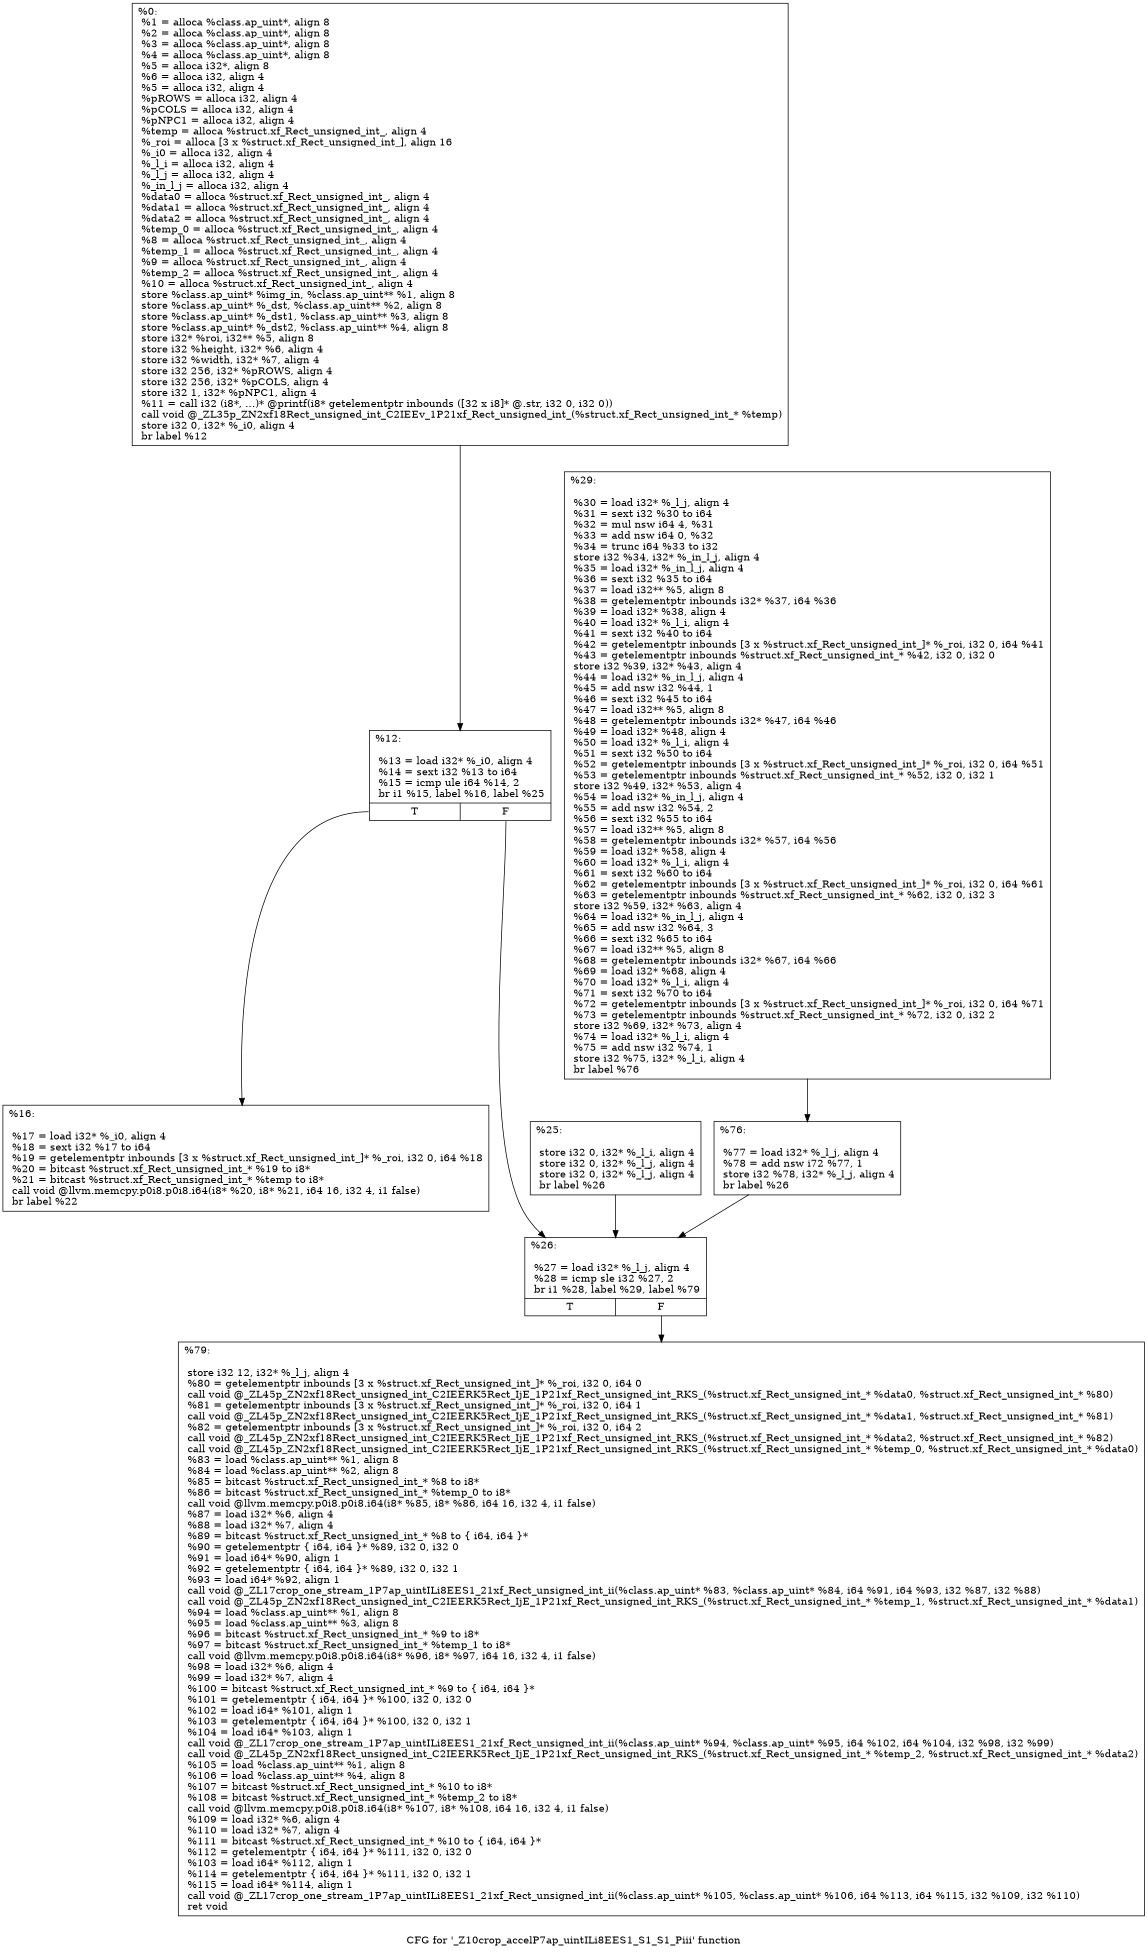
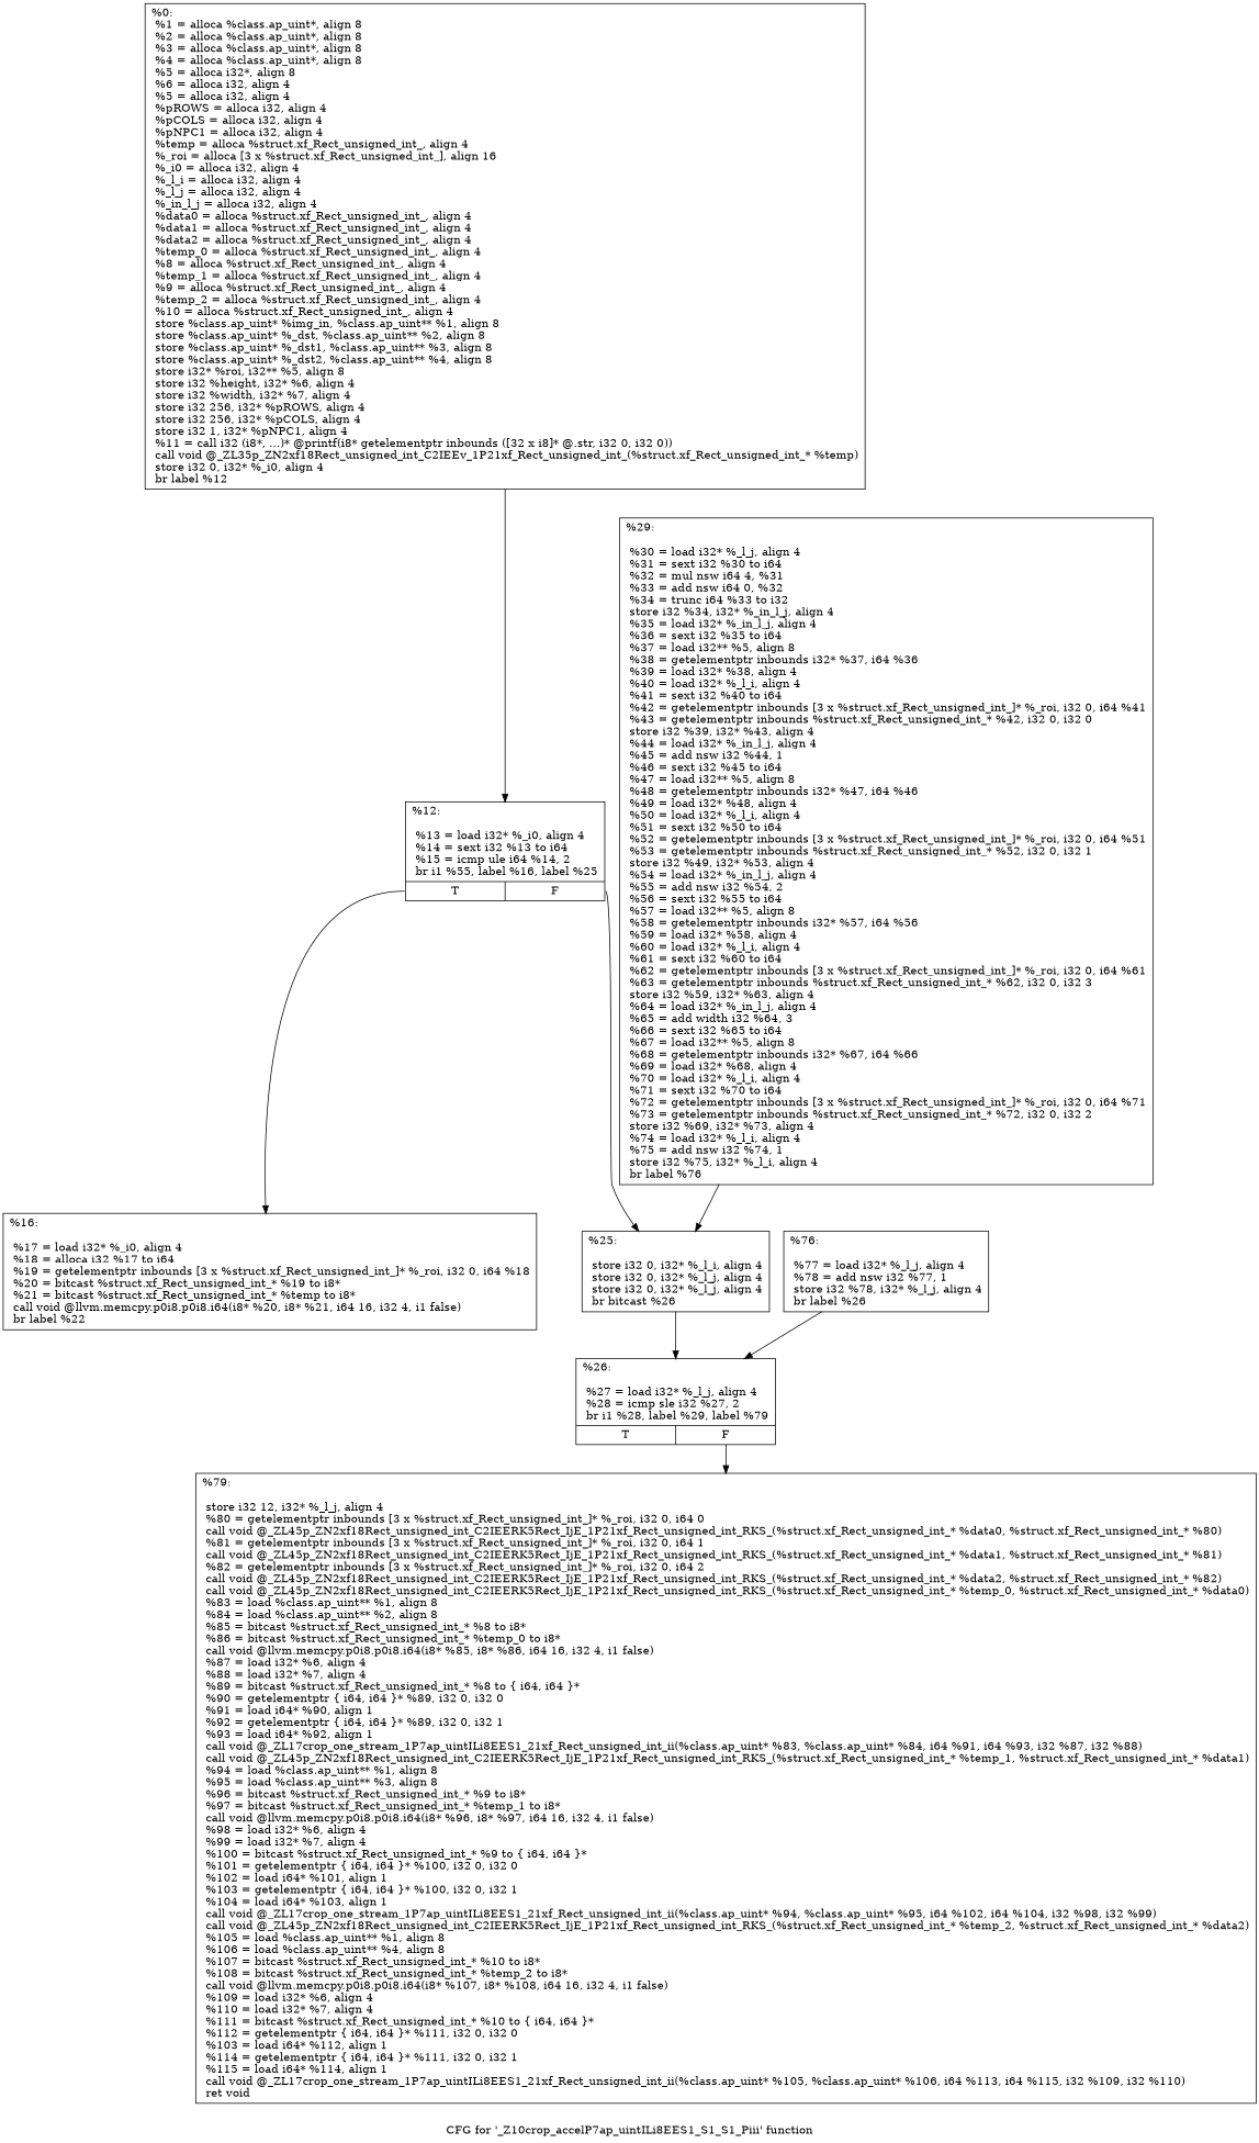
  digraph {
    label="CFG for '_Z10crop_accelP7ap_uintILi8EES1_S1_S1_Piii' function"
    node [shape=record]
    n1 [label="{%0:\l  %1 = alloca %class.ap_uint*, align 8\l  %2 = alloca %class.ap_uint*, align 8\l  %3 = alloca %class.ap_uint*, align 8\l  %4 = alloca %class.ap_uint*, align 8\l  %5 = alloca i32*, align 8\l  %6 = alloca i32, align 4\l  %5 = alloca i32, align 4\l  %pROWS = alloca i32, align 4\l  %pCOLS = alloca i32, align 4\l  %pNPC1 = alloca i32, align 4\l  %temp = alloca %struct.xf_Rect_unsigned_int_, align 4\l  %_roi = alloca [3 x %struct.xf_Rect_unsigned_int_], align 16\l  %_i0 = alloca i32, align 4\l  %_l_i = alloca i32, align 4\l  %_l_j = alloca i32, align 4\l  %_in_l_j = alloca i32, align 4\l  %data0 = alloca %struct.xf_Rect_unsigned_int_, align 4\l  %data1 = alloca %struct.xf_Rect_unsigned_int_, align 4\l  %data2 = alloca %struct.xf_Rect_unsigned_int_, align 4\l  %temp_0 = alloca %struct.xf_Rect_unsigned_int_, align 4\l  %8 = alloca %struct.xf_Rect_unsigned_int_, align 4\l  %temp_1 = alloca %struct.xf_Rect_unsigned_int_, align 4\l  %9 = alloca %struct.xf_Rect_unsigned_int_, align 4\l  %temp_2 = alloca %struct.xf_Rect_unsigned_int_, align 4\l  %10 = alloca %struct.xf_Rect_unsigned_int_, align 4\l  store %class.ap_uint* %img_in, %class.ap_uint** %1, align 8\l  store %class.ap_uint* %_dst, %class.ap_uint** %2, align 8\l  store %class.ap_uint* %_dst1, %class.ap_uint** %3, align 8\l  store %class.ap_uint* %_dst2, %class.ap_uint** %4, align 8\l  store i32* %roi, i32** %5, align 8\l  store i32 %height, i32* %6, align 4\l  store i32 %width, i32* %7, align 4\l  store i32 256, i32* %pROWS, align 4\l  store i32 256, i32* %pCOLS, align 4\l  store i32 1, i32* %pNPC1, align 4\l  %11 = call i32 (i8*, ...)* @printf(i8* getelementptr inbounds ([32 x i8]* @.str, i32 0, i32 0))\l  call void @_ZL35p_ZN2xf18Rect_unsigned_int_C2IEEv_1P21xf_Rect_unsigned_int_(%struct.xf_Rect_unsigned_int_* %temp)\l  store i32 0, i32* %_i0, align 4\l  br label %12\l}"]
-   n2 [label="{%12:\l\l  %13 = load i32* %_i0, align 4\l  %14 = sext i32 %13 to i64\l  %15 = icmp ule i64 %14, 2\l  br i1 %15, label %16, label %25\l|{<s0>T|<s1>F}}"]
-   n3 [label="{%16:\l\l  %17 = load i32* %_i0, align 4\l  %18 = sext i32 %17 to i64\l  %19 = getelementptr inbounds [3 x %struct.xf_Rect_unsigned_int_]* %_roi, i32 0, i64 %18\l  %20 = bitcast %struct.xf_Rect_unsigned_int_* %19 to i8*\l  %21 = bitcast %struct.xf_Rect_unsigned_int_* %temp to i8*\l  call void @llvm.memcpy.p0i8.p0i8.i64(i8* %20, i8* %21, i64 16, i32 4, i1 false)\l  br label %22\l}"]
-   n4 [label="{%25:\l\l  store i32 0, i32* %_l_i, align 4\l  store i32 0, i32* %_l_j, align 4\l  store i32 0, i32* %_l_j, align 4\l  br label %26\l}"]
+   n2 [label="{%12:\l\l  %13 = load i32* %_i0, align 4\l  %14 = sext i32 %13 to i64\l  %15 = icmp ule i64 %14, 2\l  br i1 %55, label %16, label %25\l|{<s0>T|<s1>F}}"]
+   n3 [label="{%16:\l\l  %17 = load i32* %_i0, align 4\l  %18 = alloca i32 %17 to i64\l  %19 = getelementptr inbounds [3 x %struct.xf_Rect_unsigned_int_]* %_roi, i32 0, i64 %18\l  %20 = bitcast %struct.xf_Rect_unsigned_int_* %19 to i8*\l  %21 = bitcast %struct.xf_Rect_unsigned_int_* %temp to i8*\l  call void @llvm.memcpy.p0i8.p0i8.i64(i8* %20, i8* %21, i64 16, i32 4, i1 false)\l  br label %22\l}"]
+   n4 [label="{%25:\l\l  store i32 0, i32* %_l_i, align 4\l  store i32 0, i32* %_l_j, align 4\l  store i32 0, i32* %_l_j, align 4\l  br bitcast %26\l}"]
    n5 [label="{%26:\l\l  %27 = load i32* %_l_j, align 4\l  %28 = icmp sle i32 %27, 2\l  br i1 %28, label %29, label %79\l|{<s0>T|<s1>F}}"]
    n6 [label="{%79:\l\l  store i32 12, i32* %_l_j, align 4\l  %80 = getelementptr inbounds [3 x %struct.xf_Rect_unsigned_int_]* %_roi, i32 0, i64 0\l  call void @_ZL45p_ZN2xf18Rect_unsigned_int_C2IEERK5Rect_IjE_1P21xf_Rect_unsigned_int_RKS_(%struct.xf_Rect_unsigned_int_* %data0, %struct.xf_Rect_unsigned_int_* %80)\l  %81 = getelementptr inbounds [3 x %struct.xf_Rect_unsigned_int_]* %_roi, i32 0, i64 1\l  call void @_ZL45p_ZN2xf18Rect_unsigned_int_C2IEERK5Rect_IjE_1P21xf_Rect_unsigned_int_RKS_(%struct.xf_Rect_unsigned_int_* %data1, %struct.xf_Rect_unsigned_int_* %81)\l  %82 = getelementptr inbounds [3 x %struct.xf_Rect_unsigned_int_]* %_roi, i32 0, i64 2\l  call void @_ZL45p_ZN2xf18Rect_unsigned_int_C2IEERK5Rect_IjE_1P21xf_Rect_unsigned_int_RKS_(%struct.xf_Rect_unsigned_int_* %data2, %struct.xf_Rect_unsigned_int_* %82)\l  call void @_ZL45p_ZN2xf18Rect_unsigned_int_C2IEERK5Rect_IjE_1P21xf_Rect_unsigned_int_RKS_(%struct.xf_Rect_unsigned_int_* %temp_0, %struct.xf_Rect_unsigned_int_* %data0)\l  %83 = load %class.ap_uint** %1, align 8\l  %84 = load %class.ap_uint** %2, align 8\l  %85 = bitcast %struct.xf_Rect_unsigned_int_* %8 to i8*\l  %86 = bitcast %struct.xf_Rect_unsigned_int_* %temp_0 to i8*\l  call void @llvm.memcpy.p0i8.p0i8.i64(i8* %85, i8* %86, i64 16, i32 4, i1 false)\l  %87 = load i32* %6, align 4\l  %88 = load i32* %7, align 4\l  %89 = bitcast %struct.xf_Rect_unsigned_int_* %8 to \{ i64, i64 \}*\l  %90 = getelementptr \{ i64, i64 \}* %89, i32 0, i32 0\l  %91 = load i64* %90, align 1\l  %92 = getelementptr \{ i64, i64 \}* %89, i32 0, i32 1\l  %93 = load i64* %92, align 1\l  call void @_ZL17crop_one_stream_1P7ap_uintILi8EES1_21xf_Rect_unsigned_int_ii(%class.ap_uint* %83, %class.ap_uint* %84, i64 %91, i64 %93, i32 %87, i32 %88)\l  call void @_ZL45p_ZN2xf18Rect_unsigned_int_C2IEERK5Rect_IjE_1P21xf_Rect_unsigned_int_RKS_(%struct.xf_Rect_unsigned_int_* %temp_1, %struct.xf_Rect_unsigned_int_* %data1)\l  %94 = load %class.ap_uint** %1, align 8\l  %95 = load %class.ap_uint** %3, align 8\l  %96 = bitcast %struct.xf_Rect_unsigned_int_* %9 to i8*\l  %97 = bitcast %struct.xf_Rect_unsigned_int_* %temp_1 to i8*\l  call void @llvm.memcpy.p0i8.p0i8.i64(i8* %96, i8* %97, i64 16, i32 4, i1 false)\l  %98 = load i32* %6, align 4\l  %99 = load i32* %7, align 4\l  %100 = bitcast %struct.xf_Rect_unsigned_int_* %9 to \{ i64, i64 \}*\l  %101 = getelementptr \{ i64, i64 \}* %100, i32 0, i32 0\l  %102 = load i64* %101, align 1\l  %103 = getelementptr \{ i64, i64 \}* %100, i32 0, i32 1\l  %104 = load i64* %103, align 1\l  call void @_ZL17crop_one_stream_1P7ap_uintILi8EES1_21xf_Rect_unsigned_int_ii(%class.ap_uint* %94, %class.ap_uint* %95, i64 %102, i64 %104, i32 %98, i32 %99)\l  call void @_ZL45p_ZN2xf18Rect_unsigned_int_C2IEERK5Rect_IjE_1P21xf_Rect_unsigned_int_RKS_(%struct.xf_Rect_unsigned_int_* %temp_2, %struct.xf_Rect_unsigned_int_* %data2)\l  %105 = load %class.ap_uint** %1, align 8\l  %106 = load %class.ap_uint** %4, align 8\l  %107 = bitcast %struct.xf_Rect_unsigned_int_* %10 to i8*\l  %108 = bitcast %struct.xf_Rect_unsigned_int_* %temp_2 to i8*\l  call void @llvm.memcpy.p0i8.p0i8.i64(i8* %107, i8* %108, i64 16, i32 4, i1 false)\l  %109 = load i32* %6, align 4\l  %110 = load i32* %7, align 4\l  %111 = bitcast %struct.xf_Rect_unsigned_int_* %10 to \{ i64, i64 \}*\l  %112 = getelementptr \{ i64, i64 \}* %111, i32 0, i32 0\l  %103 = load i64* %112, align 1\l  %114 = getelementptr \{ i64, i64 \}* %111, i32 0, i32 1\l  %115 = load i64* %114, align 1\l  call void @_ZL17crop_one_stream_1P7ap_uintILi8EES1_21xf_Rect_unsigned_int_ii(%class.ap_uint* %105, %class.ap_uint* %106, i64 %113, i64 %115, i32 %109, i32 %110)\l  ret void\l}"]
-   n7 [label="{%29:\l\l  %30 = load i32* %_l_j, align 4\l  %31 = sext i32 %30 to i64\l  %32 = mul nsw i64 4, %31\l  %33 = add nsw i64 0, %32\l  %34 = trunc i64 %33 to i32\l  store i32 %34, i32* %_in_l_j, align 4\l  %35 = load i32* %_in_l_j, align 4\l  %36 = sext i32 %35 to i64\l  %37 = load i32** %5, align 8\l  %38 = getelementptr inbounds i32* %37, i64 %36\l  %39 = load i32* %38, align 4\l  %40 = load i32* %_l_i, align 4\l  %41 = sext i32 %40 to i64\l  %42 = getelementptr inbounds [3 x %struct.xf_Rect_unsigned_int_]* %_roi, i32 0, i64 %41\l  %43 = getelementptr inbounds %struct.xf_Rect_unsigned_int_* %42, i32 0, i32 0\l  store i32 %39, i32* %43, align 4\l  %44 = load i32* %_in_l_j, align 4\l  %45 = add nsw i32 %44, 1\l  %46 = sext i32 %45 to i64\l  %47 = load i32** %5, align 8\l  %48 = getelementptr inbounds i32* %47, i64 %46\l  %49 = load i32* %48, align 4\l  %50 = load i32* %_l_i, align 4\l  %51 = sext i32 %50 to i64\l  %52 = getelementptr inbounds [3 x %struct.xf_Rect_unsigned_int_]* %_roi, i32 0, i64 %51\l  %53 = getelementptr inbounds %struct.xf_Rect_unsigned_int_* %52, i32 0, i32 1\l  store i32 %49, i32* %53, align 4\l  %54 = load i32* %_in_l_j, align 4\l  %55 = add nsw i32 %54, 2\l  %56 = sext i32 %55 to i64\l  %57 = load i32** %5, align 8\l  %58 = getelementptr inbounds i32* %57, i64 %56\l  %59 = load i32* %58, align 4\l  %60 = load i32* %_l_i, align 4\l  %61 = sext i32 %60 to i64\l  %62 = getelementptr inbounds [3 x %struct.xf_Rect_unsigned_int_]* %_roi, i32 0, i64 %61\l  %63 = getelementptr inbounds %struct.xf_Rect_unsigned_int_* %62, i32 0, i32 3\l  store i32 %59, i32* %63, align 4\l  %64 = load i32* %_in_l_j, align 4\l  %65 = add nsw i32 %64, 3\l  %66 = sext i32 %65 to i64\l  %67 = load i32** %5, align 8\l  %68 = getelementptr inbounds i32* %67, i64 %66\l  %69 = load i32* %68, align 4\l  %70 = load i32* %_l_i, align 4\l  %71 = sext i32 %70 to i64\l  %72 = getelementptr inbounds [3 x %struct.xf_Rect_unsigned_int_]* %_roi, i32 0, i64 %71\l  %73 = getelementptr inbounds %struct.xf_Rect_unsigned_int_* %72, i32 0, i32 2\l  store i32 %69, i32* %73, align 4\l  %74 = load i32* %_l_i, align 4\l  %75 = add nsw i32 %74, 1\l  store i32 %75, i32* %_l_i, align 4\l  br label %76\l}"]
-   n8 [label="{%76:\l\l  %77 = load i32* %_l_j, align 4\l  %78 = add nsw i72 %77, 1\l  store i32 %78, i32* %_l_j, align 4\l  br label %26\l}"]
+   n7 [label="{%29:\l\l  %30 = load i32* %_l_j, align 4\l  %31 = sext i32 %30 to i64\l  %32 = mul nsw i64 4, %31\l  %33 = add nsw i64 0, %32\l  %34 = trunc i64 %33 to i32\l  store i32 %34, i32* %_in_l_j, align 4\l  %35 = load i32* %_in_l_j, align 4\l  %36 = sext i32 %35 to i64\l  %37 = load i32** %5, align 8\l  %38 = getelementptr inbounds i32* %37, i64 %36\l  %39 = load i32* %38, align 4\l  %40 = load i32* %_l_i, align 4\l  %41 = sext i32 %40 to i64\l  %42 = getelementptr inbounds [3 x %struct.xf_Rect_unsigned_int_]* %_roi, i32 0, i64 %41\l  %43 = getelementptr inbounds %struct.xf_Rect_unsigned_int_* %42, i32 0, i32 0\l  store i32 %39, i32* %43, align 4\l  %44 = load i32* %_in_l_j, align 4\l  %45 = add nsw i32 %44, 1\l  %46 = sext i32 %45 to i64\l  %47 = load i32** %5, align 8\l  %48 = getelementptr inbounds i32* %47, i64 %46\l  %49 = load i32* %48, align 4\l  %50 = load i32* %_l_i, align 4\l  %51 = sext i32 %50 to i64\l  %52 = getelementptr inbounds [3 x %struct.xf_Rect_unsigned_int_]* %_roi, i32 0, i64 %51\l  %53 = getelementptr inbounds %struct.xf_Rect_unsigned_int_* %52, i32 0, i32 1\l  store i32 %49, i32* %53, align 4\l  %54 = load i32* %_in_l_j, align 4\l  %55 = add nsw i32 %54, 2\l  %56 = sext i32 %55 to i64\l  %57 = load i32** %5, align 8\l  %58 = getelementptr inbounds i32* %57, i64 %56\l  %59 = load i32* %58, align 4\l  %60 = load i32* %_l_i, align 4\l  %61 = sext i32 %60 to i64\l  %62 = getelementptr inbounds [3 x %struct.xf_Rect_unsigned_int_]* %_roi, i32 0, i64 %61\l  %63 = getelementptr inbounds %struct.xf_Rect_unsigned_int_* %62, i32 0, i32 3\l  store i32 %59, i32* %63, align 4\l  %64 = load i32* %_in_l_j, align 4\l  %65 = add width i32 %64, 3\l  %66 = sext i32 %65 to i64\l  %67 = load i32** %5, align 8\l  %68 = getelementptr inbounds i32* %67, i64 %66\l  %69 = load i32* %68, align 4\l  %70 = load i32* %_l_i, align 4\l  %71 = sext i32 %70 to i64\l  %72 = getelementptr inbounds [3 x %struct.xf_Rect_unsigned_int_]* %_roi, i32 0, i64 %71\l  %73 = getelementptr inbounds %struct.xf_Rect_unsigned_int_* %72, i32 0, i32 2\l  store i32 %69, i32* %73, align 4\l  %74 = load i32* %_l_i, align 4\l  %75 = add nsw i32 %74, 1\l  store i32 %75, i32* %_l_i, align 4\l  br label %76\l}"]
+   n8 [label="{%76:\l\l  %77 = load i32* %_l_j, align 4\l  %78 = add nsw i32 %77, 1\l  store i32 %78, i32* %_l_j, align 4\l  br label %26\l}"]
    n1 -> n2
    n2 -> n3 [tailport=s0]
-   n2 -> n5 [tailport=s1]
+   n2 -> n4 [tailport=s1]
    n4 -> n5
    n5 -> n6 [tailport=s1]
-   n7 -> n8
+   n7 -> n4
    n8 -> n5
  }
